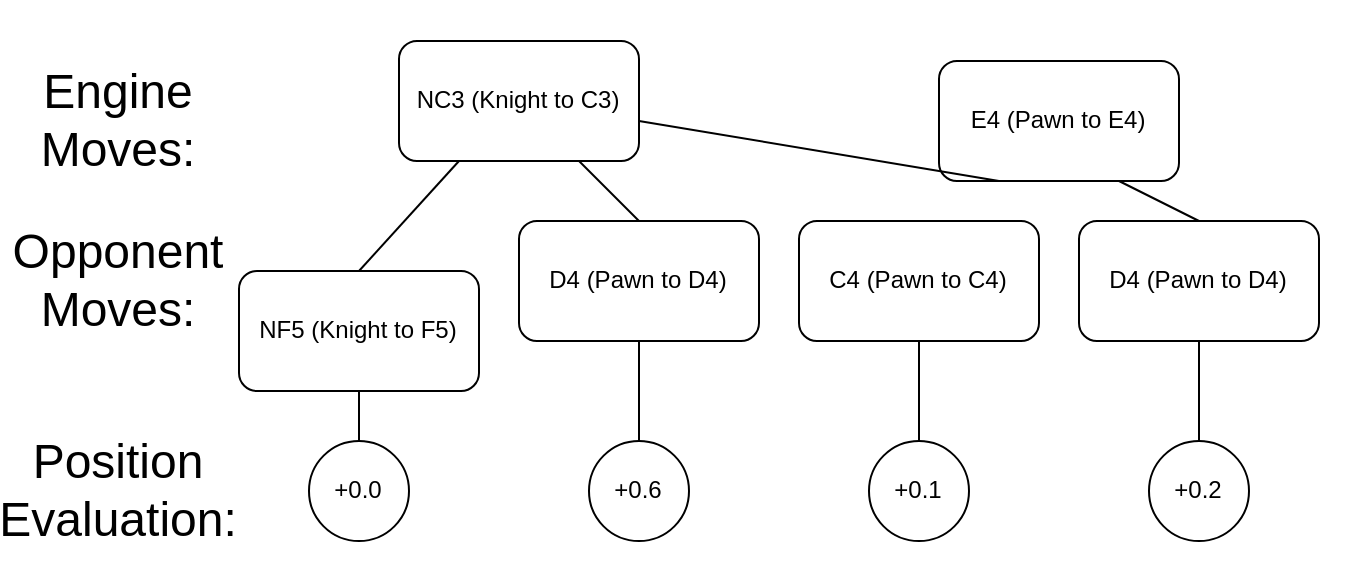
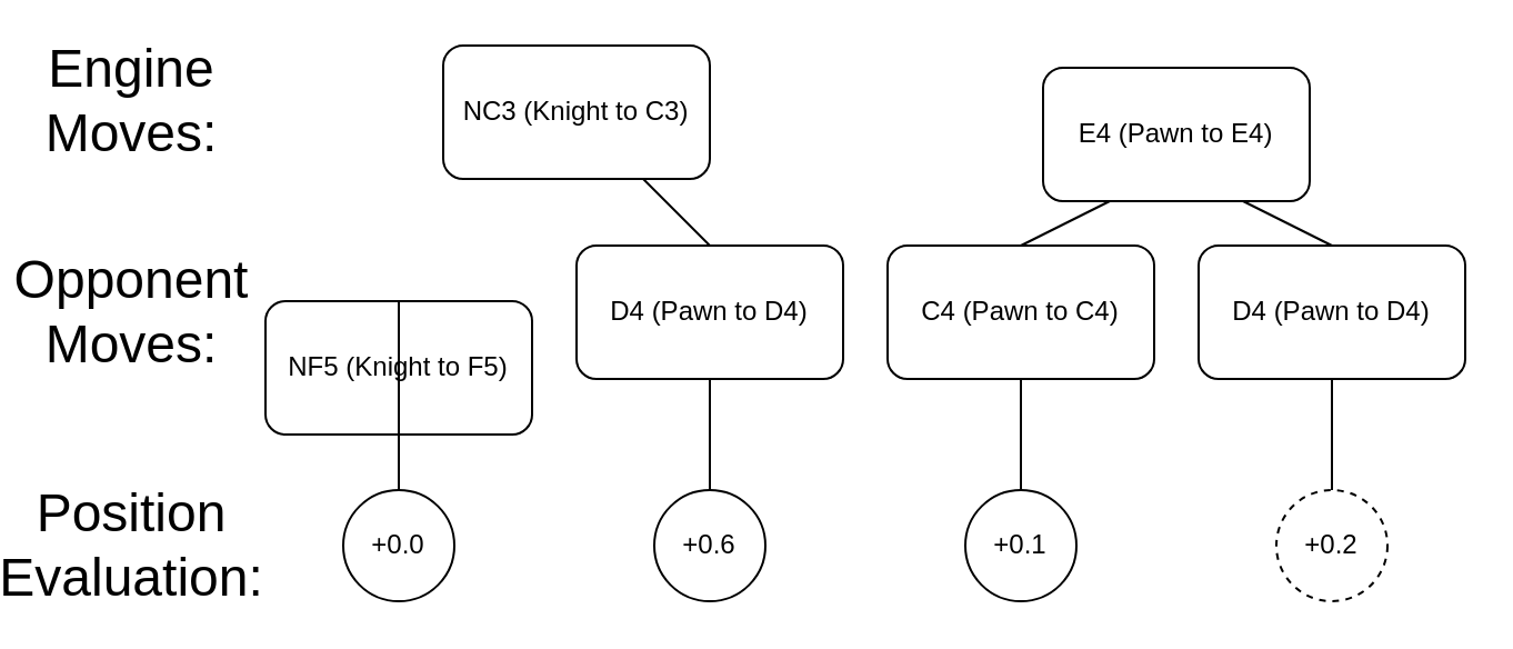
  <mxCell id="0" />
  <mxCell id="1" parent="0" />
  <mxCell id="2" value="NC3 (Knight to C3)" style="rounded=1;whiteSpace=wrap;html=1;" vertex="1" parent="1"><mxGeometry x="190" y="20" width="120" height="60" as="geometry" /></mxCell>
  <mxCell id="3" value="E4 (Pawn to E4)" style="rounded=1;whiteSpace=wrap;html=1;" vertex="1" parent="1"><mxGeometry x="460" y="30" width="120" height="60" as="geometry" /></mxCell>
- <mxCell id="4" value="&lt;font style=&quot;font-size: 24px;&quot;&gt;Engine Moves:&lt;/font&gt;" style="text;html=1;align=center;verticalAlign=middle;whiteSpace=wrap;rounded=0;" vertex="1" parent="1"><mxGeometry x="20" y="45" width="60" height="30" as="geometry" /></mxCell>
+ <mxCell id="4" value="&lt;font style=&quot;font-size: 24px;&quot;&gt;Engine Moves:&lt;/font&gt;" style="text;html=1;align=center;verticalAlign=middle;whiteSpace=wrap;rounded=0;" vertex="1" parent="1"><mxGeometry x="20" y="30" width="60" height="30" as="geometry" /></mxCell>
  <mxCell id="5" value="D4 (Pawn to D4)" style="rounded=1;whiteSpace=wrap;html=1;" vertex="1" parent="1"><mxGeometry x="250" y="110" width="120" height="60" as="geometry" /></mxCell>
  <mxCell id="6" value="C4 (Pawn to C4)" style="rounded=1;whiteSpace=wrap;html=1;" vertex="1" parent="1"><mxGeometry x="390" y="110" width="120" height="60" as="geometry" /></mxCell>
  <mxCell id="7" value="NF5 (Knight to F5)" style="rounded=1;whiteSpace=wrap;html=1;" vertex="1" parent="1"><mxGeometry x="110" y="135" width="120" height="60" as="geometry" /></mxCell>
  <mxCell id="8" value="D4 (Pawn to D4)" style="rounded=1;whiteSpace=wrap;html=1;" vertex="1" parent="1"><mxGeometry x="530" y="110" width="120" height="60" as="geometry" /></mxCell>
  <mxCell id="9" value="" style="endArrow=none;html=1;rounded=0;entryX=0.5;entryY=1;entryDx=0;entryDy=0;" edge="1" parent="1" target="7"><mxGeometry width="50" height="50" relative="1" as="geometry"><mxPoint x="170" y="220" as="sourcePoint" /><mxPoint x="170" y="210" as="targetPoint" /></mxGeometry></mxCell>
  <mxCell id="10" value="+0.0" style="ellipse;whiteSpace=wrap;html=1;aspect=fixed;" vertex="1" parent="1"><mxGeometry x="145" y="220" width="50" height="50" as="geometry" /></mxCell>
  <mxCell id="11" value="+0.6" style="ellipse;whiteSpace=wrap;html=1;aspect=fixed;" vertex="1" parent="1"><mxGeometry x="285" y="220" width="50" height="50" as="geometry" /></mxCell>
  <mxCell id="12" value="" style="endArrow=none;html=1;rounded=0;entryX=0.5;entryY=1;entryDx=0;entryDy=0;exitX=0.5;exitY=0;exitDx=0;exitDy=0;" edge="1" parent="1" source="11" target="5"><mxGeometry width="50" height="50" relative="1" as="geometry"><mxPoint x="180" y="230" as="sourcePoint" /><mxPoint x="180" y="180" as="targetPoint" /></mxGeometry></mxCell>
  <mxCell id="13" value="" style="endArrow=none;html=1;rounded=0;entryX=0.5;entryY=1;entryDx=0;entryDy=0;" edge="1" parent="1"><mxGeometry width="50" height="50" relative="1" as="geometry"><mxPoint x="450" y="220" as="sourcePoint" /><mxPoint x="450" y="170" as="targetPoint" /></mxGeometry></mxCell>
  <mxCell id="14" value="+0.1" style="ellipse;whiteSpace=wrap;html=1;aspect=fixed;" vertex="1" parent="1"><mxGeometry x="425" y="220" width="50" height="50" as="geometry" /></mxCell>
- <mxCell id="15" value="+0.2" style="ellipse;whiteSpace=wrap;html=1;aspect=fixed;" vertex="1" parent="1"><mxGeometry x="565" y="220" width="50" height="50" as="geometry" /></mxCell>
+ <mxCell id="15" value="+0.2" style="ellipse;whiteSpace=wrap;html=1;aspect=fixed;dashed=1;" vertex="1" parent="1"><mxGeometry x="565" y="220" width="50" height="50" as="geometry" /></mxCell>
  <mxCell id="16" value="" style="endArrow=none;html=1;rounded=0;entryX=0.5;entryY=1;entryDx=0;entryDy=0;exitX=0.5;exitY=0;exitDx=0;exitDy=0;" edge="1" parent="1" source="15"><mxGeometry width="50" height="50" relative="1" as="geometry"><mxPoint x="460" y="230" as="sourcePoint" /><mxPoint x="590" y="170" as="targetPoint" /></mxGeometry></mxCell>
- <mxCell id="17" value="" style="endArrow=none;html=1;rounded=0;exitX=0.5;exitY=0;exitDx=0;exitDy=0;entryX=0.25;entryY=1;entryDx=0;entryDy=0;" edge="1" parent="1" source="7" target="2"><mxGeometry width="50" height="50" relative="1" as="geometry"><mxPoint x="330" y="180" as="sourcePoint" /><mxPoint x="380" y="130" as="targetPoint" /></mxGeometry></mxCell>
+ <mxCell id="17" value="" style="endArrow=none;html=1;rounded=0;exitX=0.5;exitY=0;exitDx=0;exitDy=0;" edge="1" parent="1" source="7" target="10"><mxGeometry width="50" height="50" relative="1" as="geometry"><mxPoint x="330" y="180" as="sourcePoint" /><mxPoint x="380" y="130" as="targetPoint" /></mxGeometry></mxCell>
  <mxCell id="18" value="" style="endArrow=none;html=1;rounded=0;exitX=0.5;exitY=0;exitDx=0;exitDy=0;entryX=0.75;entryY=1;entryDx=0;entryDy=0;" edge="1" parent="1" source="5" target="2"><mxGeometry width="50" height="50" relative="1" as="geometry"><mxPoint x="330" y="180" as="sourcePoint" /><mxPoint x="380" y="130" as="targetPoint" /></mxGeometry></mxCell>
- <mxCell id="19" value="" style="endArrow=none;html=1;rounded=0;exitX=0.25;exitY=1;exitDx=0;exitDy=0;" edge="1" parent="1" source="3" target="2"><mxGeometry width="50" height="50" relative="1" as="geometry"><mxPoint x="430" y="180" as="sourcePoint" /><mxPoint x="480" y="130" as="targetPoint" /></mxGeometry></mxCell>
+ <mxCell id="19" value="" style="endArrow=none;html=1;rounded=0;entryX=0.5;entryY=0;entryDx=0;entryDy=0;exitX=0.25;exitY=1;exitDx=0;exitDy=0;" edge="1" parent="1" source="3" target="6"><mxGeometry width="50" height="50" relative="1" as="geometry"><mxPoint x="430" y="180" as="sourcePoint" /><mxPoint x="480" y="130" as="targetPoint" /></mxGeometry></mxCell>
  <mxCell id="20" value="" style="endArrow=none;html=1;rounded=0;exitX=0.75;exitY=1;exitDx=0;exitDy=0;entryX=0.5;entryY=0;entryDx=0;entryDy=0;" edge="1" parent="1" source="3" target="8"><mxGeometry width="50" height="50" relative="1" as="geometry"><mxPoint x="430" y="180" as="sourcePoint" /><mxPoint x="480" y="130" as="targetPoint" /></mxGeometry></mxCell>
  <mxCell id="21" value="&lt;font style=&quot;font-size: 24px;&quot;&gt;Opponent Moves:&lt;/font&gt;" style="text;html=1;align=center;verticalAlign=middle;whiteSpace=wrap;rounded=0;" vertex="1" parent="1"><mxGeometry x="20" y="125" width="60" height="30" as="geometry" /></mxCell>
  <mxCell id="22" value="&lt;font style=&quot;font-size: 24px;&quot;&gt;Position Evaluation:&lt;/font&gt;" style="text;html=1;align=center;verticalAlign=middle;whiteSpace=wrap;rounded=0;" vertex="1" parent="1"><mxGeometry x="20" y="230" width="60" height="30" as="geometry" /></mxCell>
